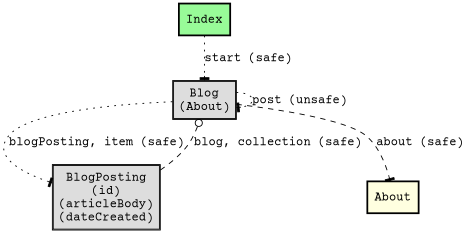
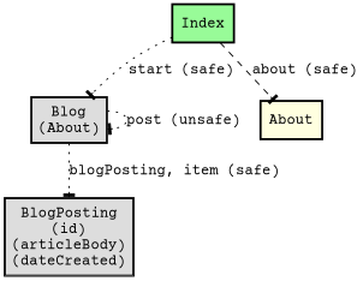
  digraph {
    fontname="Courier Prime"
    node [fontname="Courier Prime" shape=box style=solid]
    edge [arrowhead=tee fontname="Courier Prime" style=dotted]
    n1 [label=<<table cellspacing="0" cellpadding="5" cellborder="1" border="0"><tr><td bgcolor="#dddddd">Blog<br />(About)<br /></td></tr></table>> margin=0.02]
    n2 [label=<<table cellspacing="0" cellpadding="5" cellborder="1" border="0"><tr><td bgcolor="#dddddd">BlogPosting<br />(id)<br />(articleBody)<br />(dateCreated)<br /></td></tr></table>> margin=0.02]
    About [fillcolor=lightyellow style="bold,filled"]
    Index [fillcolor=palegreen style="bold,filled"]
    n1 -> n1 [label="post (unsafe)"]
    n1 -> n2 [label="blogPosting, item (safe)"]
-   n1 -> About [label="about (safe)" style=dashed]
-   n2 -> n1 [arrowhead=odot label="blog, collection (safe)" style=dashed]
+   Index -> About [label="about (safe)" style=dashed]
    Index -> n1 [label="start (safe)"]
  }
